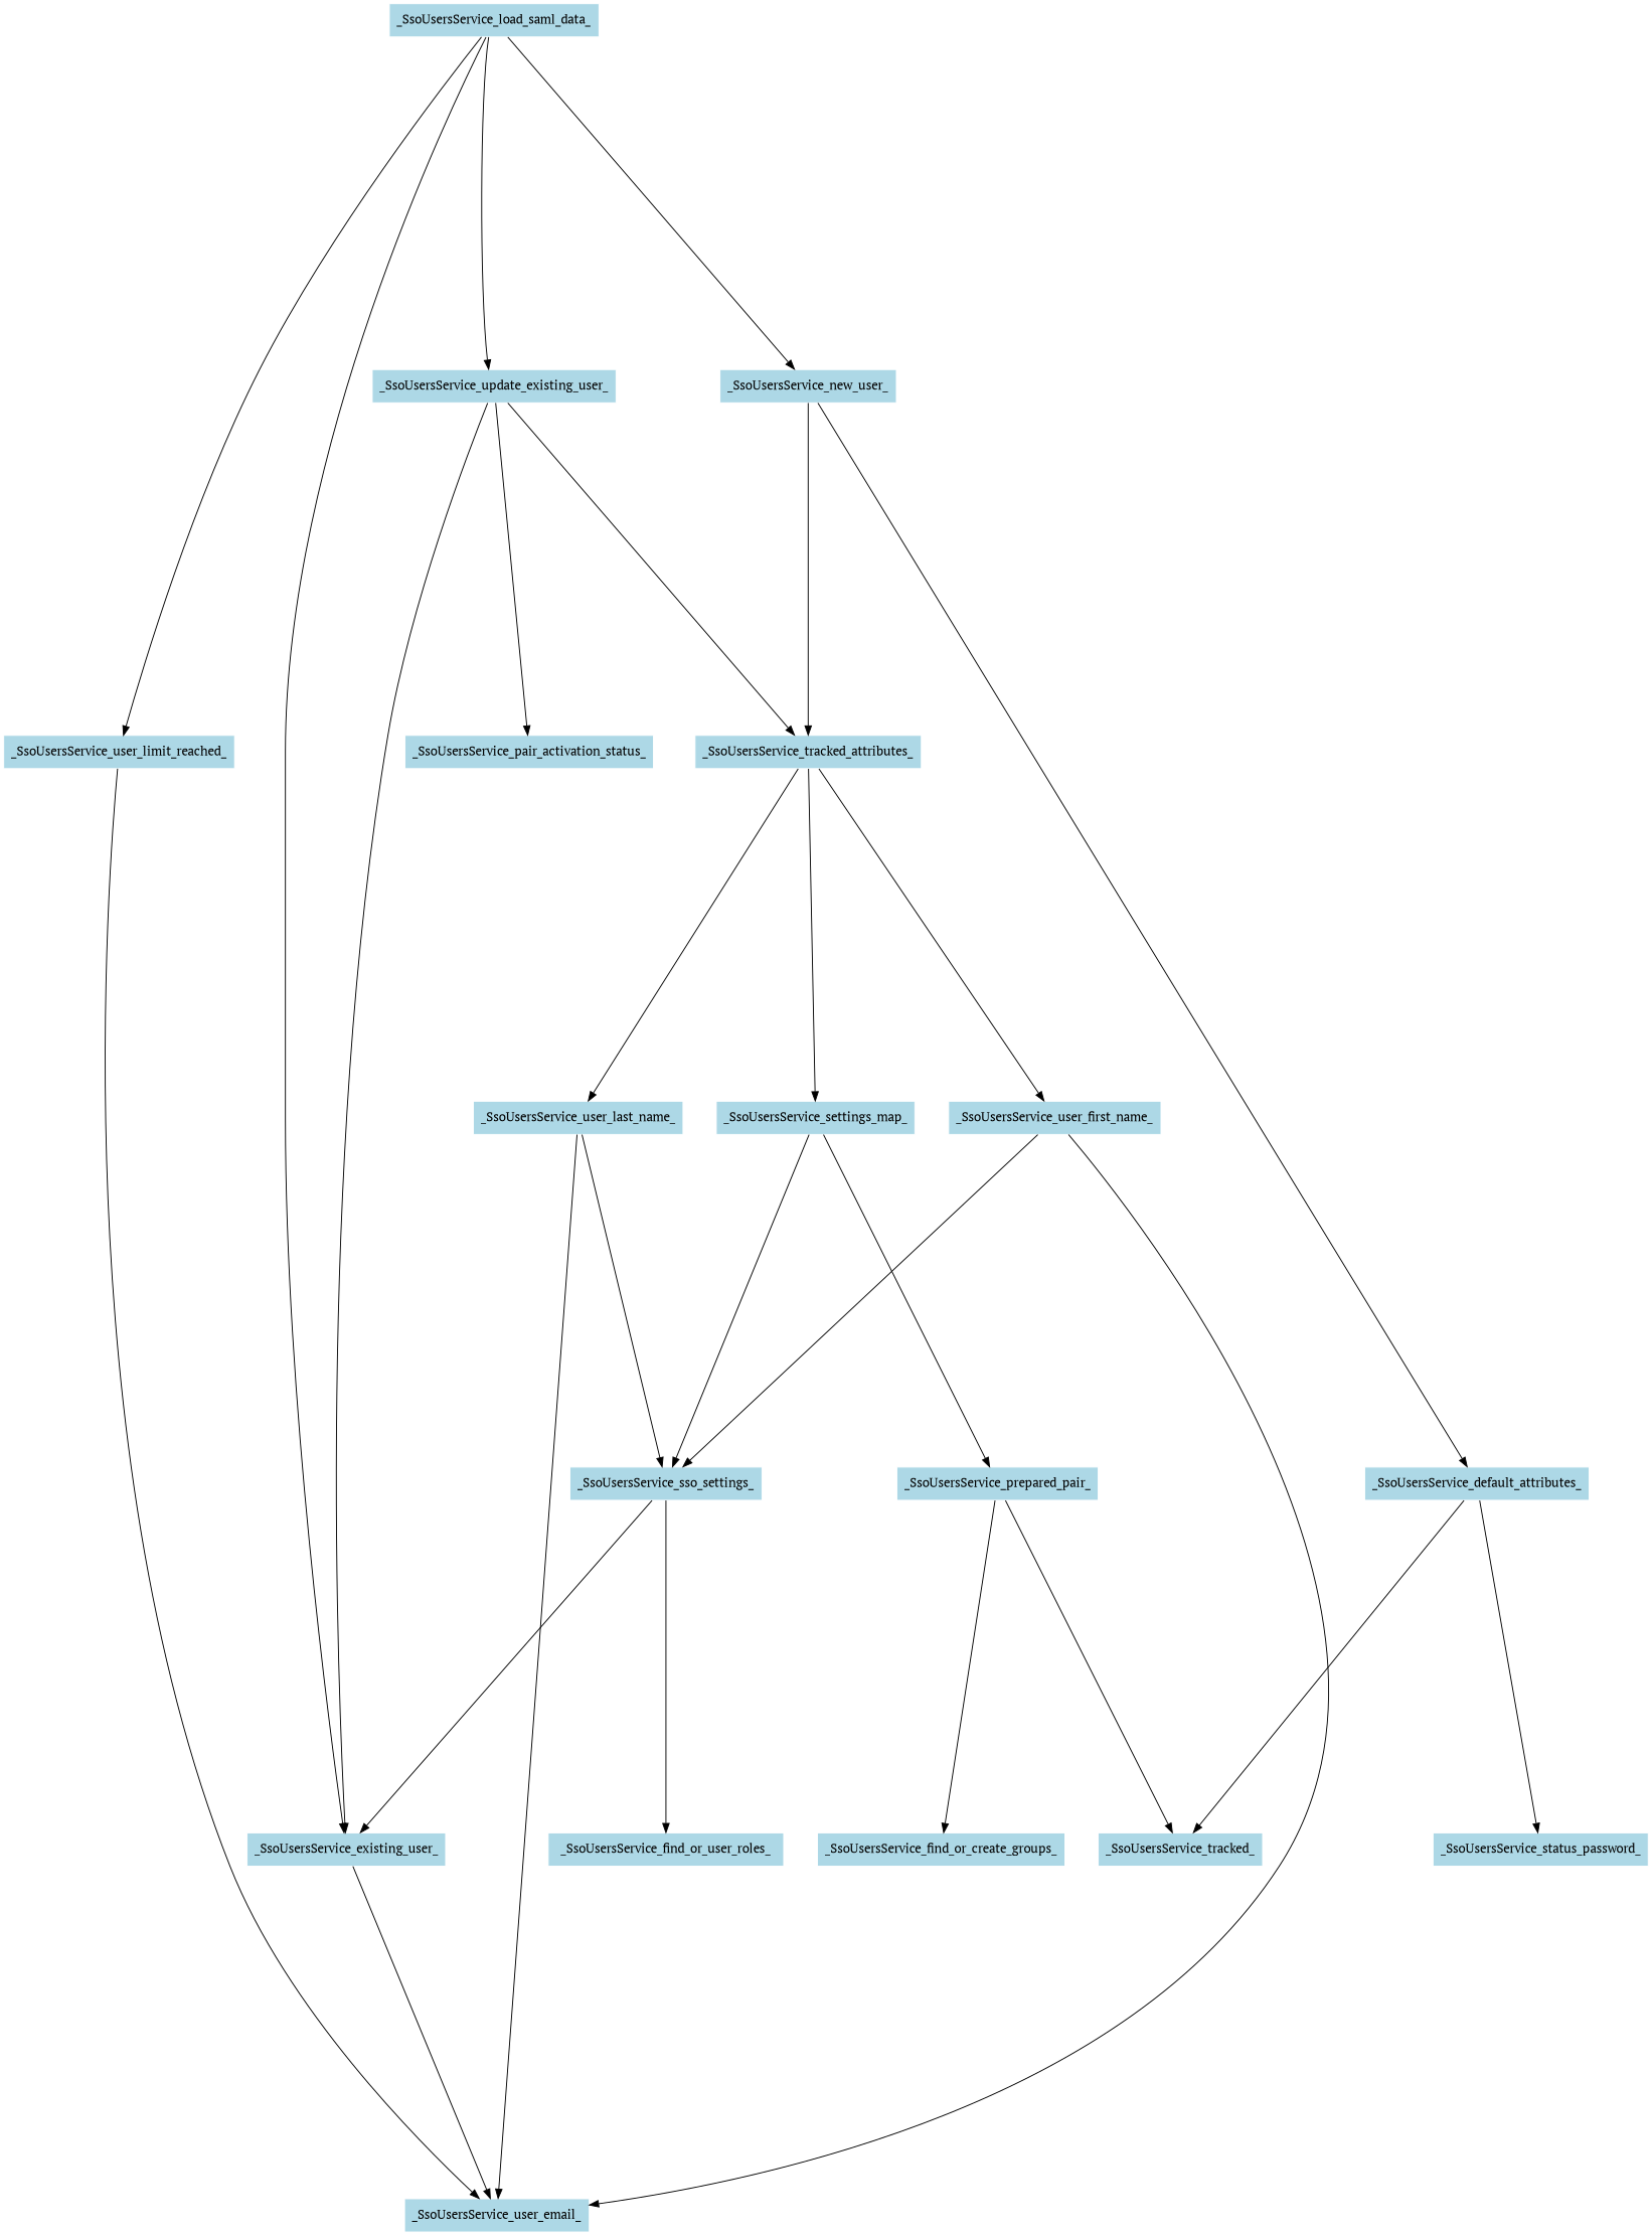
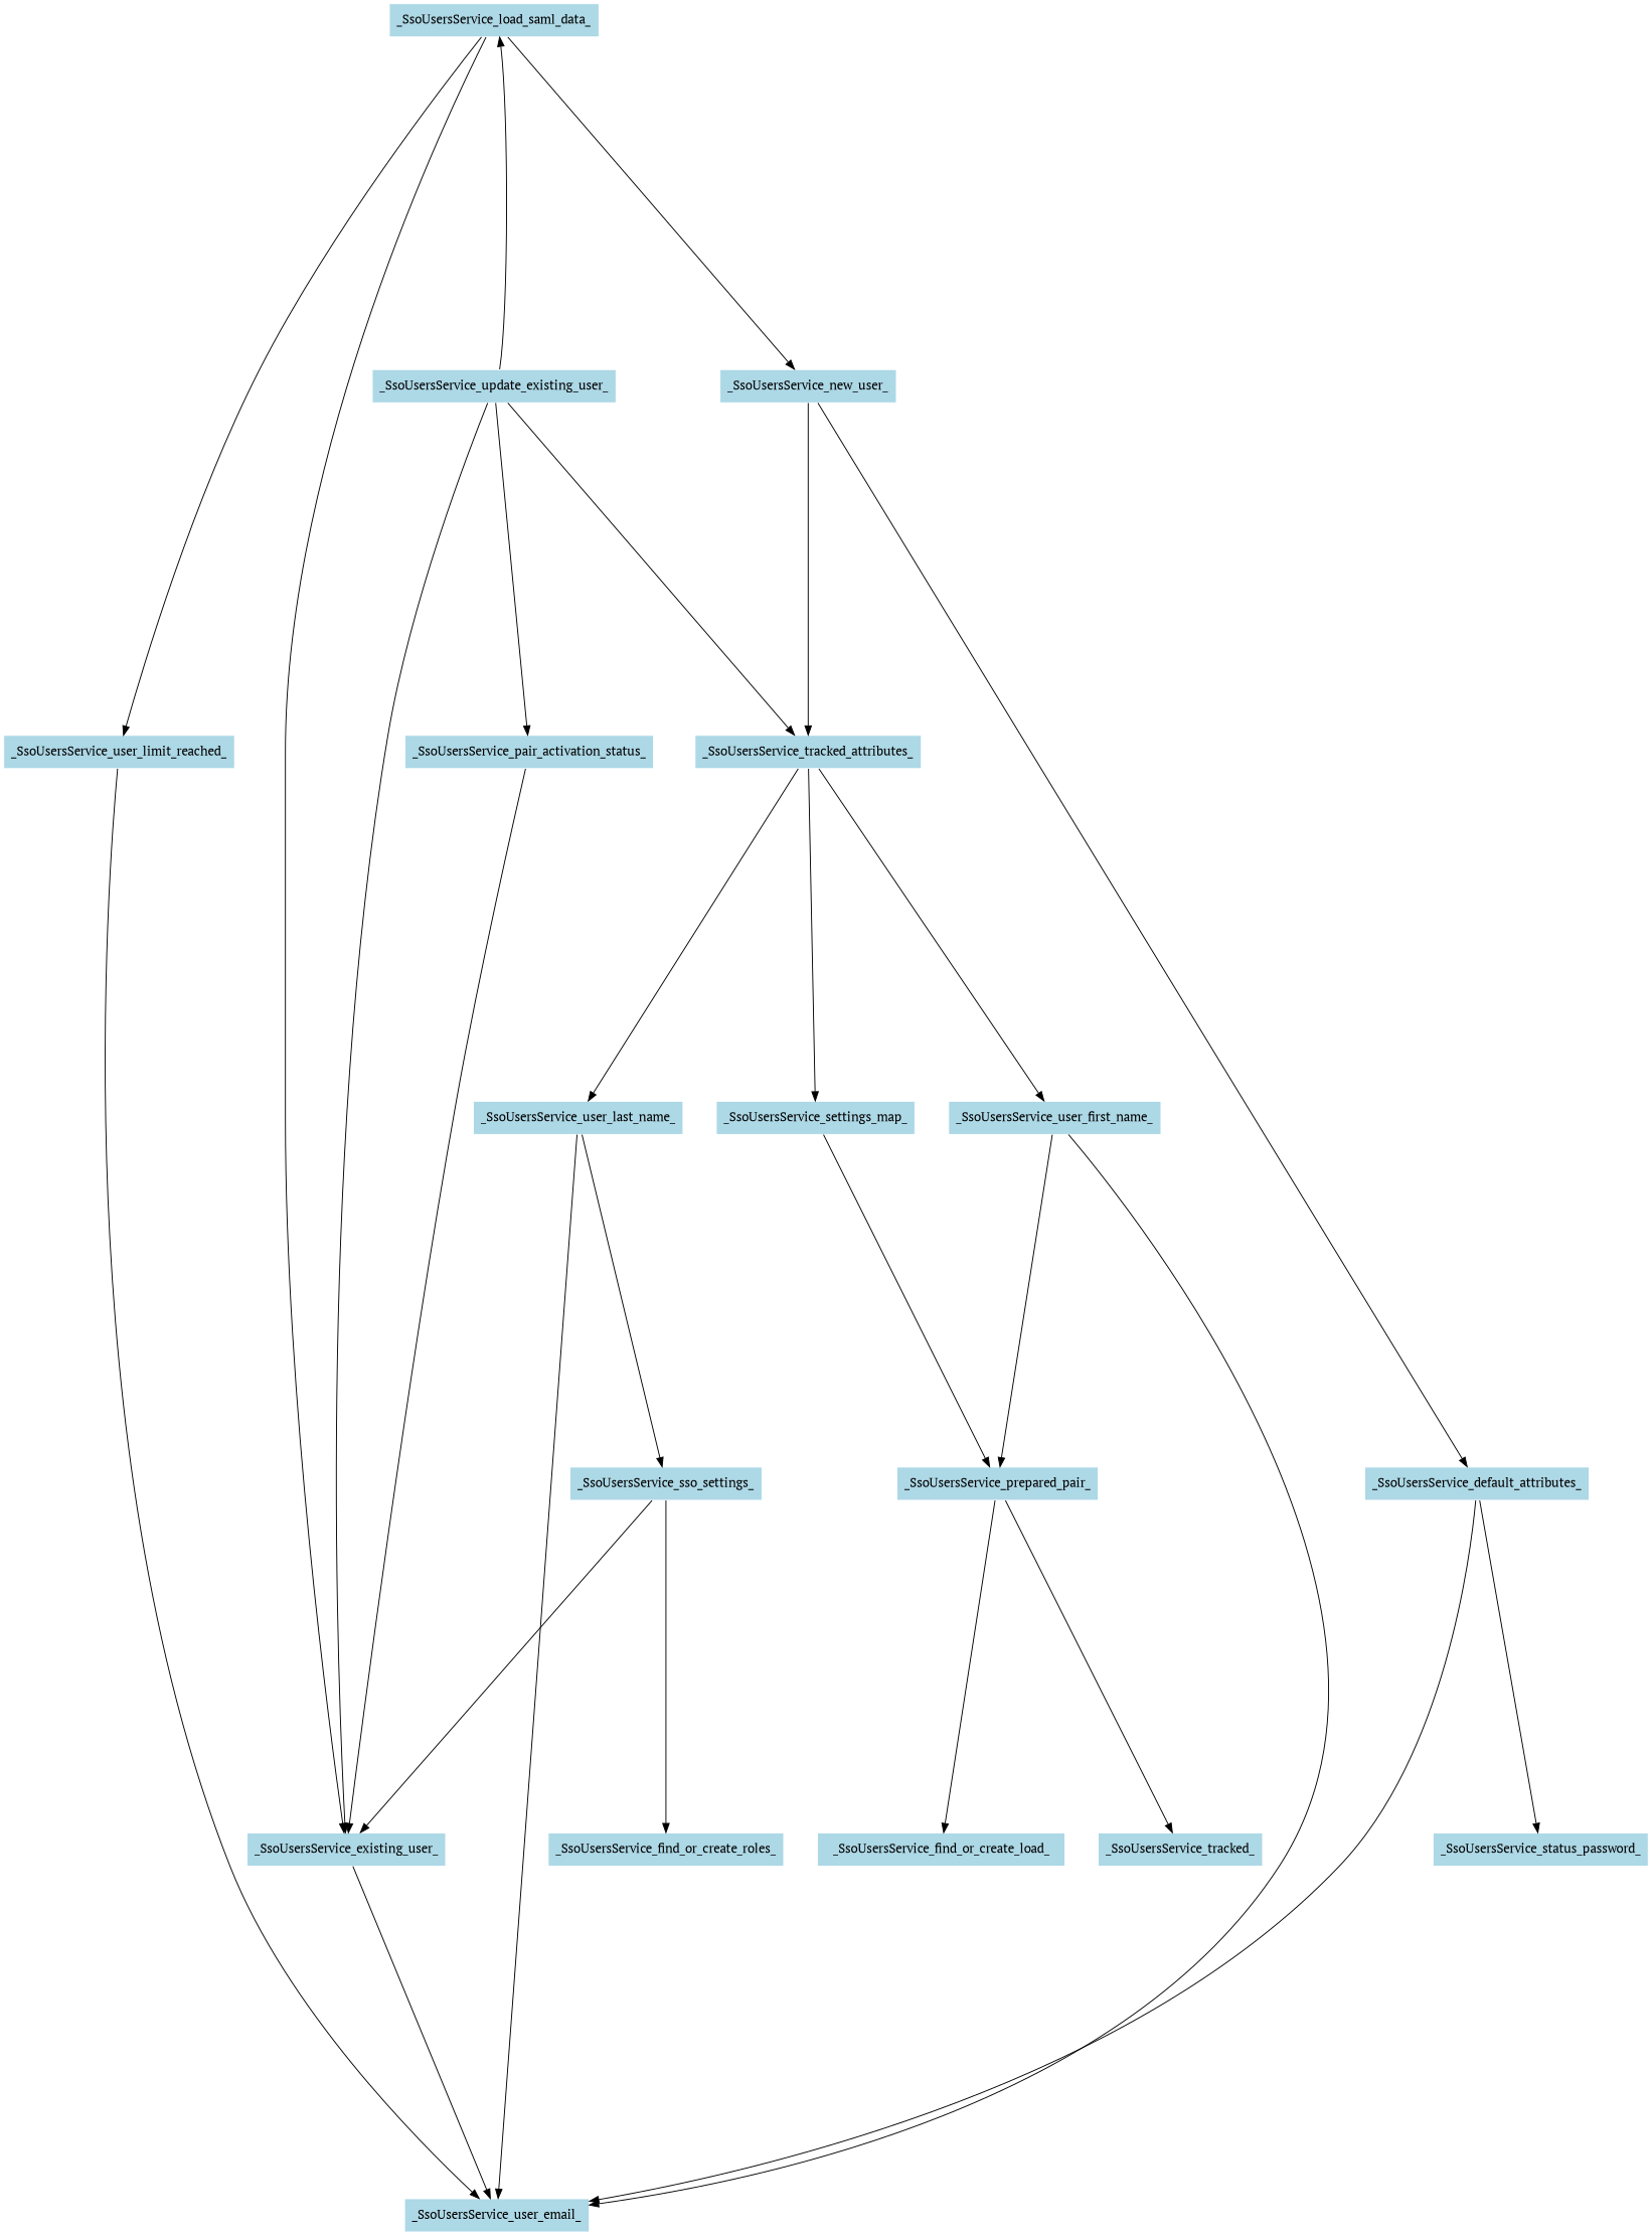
  digraph {
    fontname="PT Serif"
    nodesep=0.5
    ranksep=5
    node [color=white fillcolor=lightblue fontname="PT Serif" shape=box style=filled]
    edge [fontname="PT Serif"]
    _SsoUsersService_load_saml_data_
    _SsoUsersService_existing_user_
    _SsoUsersService_update_existing_user_
    _SsoUsersService_user_limit_reached_
    _SsoUsersService_new_user_
    _SsoUsersService_user_email_
    _SsoUsersService_tracked_attributes_
    n8 [label=_SsoUsersService_pair_activation_status_]
    _SsoUsersService_default_attributes_
    _SsoUsersService_user_first_name_
    _SsoUsersService_user_last_name_
    n12 [label=_SsoUsersService_settings_map_]
    n13 [label=_SsoUsersService_status_password_]
    _SsoUsersService_sso_settings_
    _SsoUsersService_prepared_pair_
-   _SsoUsersService_find_or_create_roles_ [label=_SsoUsersService_find_or_user_roles_]
+   _SsoUsersService_find_or_create_roles_
    n17 [label=_SsoUsersService_tracked_]
-   _SsoUsersService_find_or_create_groups_
+   _SsoUsersService_find_or_create_groups_ [label=_SsoUsersService_find_or_create_load_]
    _SsoUsersService_load_saml_data_ -> _SsoUsersService_existing_user_
-   _SsoUsersService_load_saml_data_ -> _SsoUsersService_update_existing_user_
+   _SsoUsersService_update_existing_user_ -> _SsoUsersService_load_saml_data_
    _SsoUsersService_load_saml_data_ -> _SsoUsersService_user_limit_reached_
    _SsoUsersService_load_saml_data_ -> _SsoUsersService_new_user_
    _SsoUsersService_existing_user_ -> _SsoUsersService_user_email_
    _SsoUsersService_update_existing_user_ -> _SsoUsersService_existing_user_
    _SsoUsersService_update_existing_user_ -> _SsoUsersService_tracked_attributes_
    _SsoUsersService_update_existing_user_ -> n8
    _SsoUsersService_user_limit_reached_ -> _SsoUsersService_user_email_
    _SsoUsersService_new_user_ -> _SsoUsersService_tracked_attributes_
    _SsoUsersService_new_user_ -> _SsoUsersService_default_attributes_
    _SsoUsersService_tracked_attributes_ -> _SsoUsersService_user_first_name_
    _SsoUsersService_tracked_attributes_ -> _SsoUsersService_user_last_name_
    _SsoUsersService_tracked_attributes_ -> n12
-   _SsoUsersService_default_attributes_ -> n17
+   n8 -> _SsoUsersService_existing_user_
+   _SsoUsersService_default_attributes_ -> _SsoUsersService_user_email_
    _SsoUsersService_default_attributes_ -> n13
    _SsoUsersService_user_first_name_ -> _SsoUsersService_user_email_
-   _SsoUsersService_user_first_name_ -> _SsoUsersService_sso_settings_
+   _SsoUsersService_user_first_name_ -> _SsoUsersService_prepared_pair_
    _SsoUsersService_user_last_name_ -> _SsoUsersService_user_email_
    _SsoUsersService_user_last_name_ -> _SsoUsersService_sso_settings_
-   n12 -> _SsoUsersService_sso_settings_
    n12 -> _SsoUsersService_prepared_pair_
    _SsoUsersService_sso_settings_ -> _SsoUsersService_existing_user_
    _SsoUsersService_sso_settings_ -> _SsoUsersService_find_or_create_roles_
    _SsoUsersService_prepared_pair_ -> n17
    _SsoUsersService_prepared_pair_ -> _SsoUsersService_find_or_create_groups_
  }
